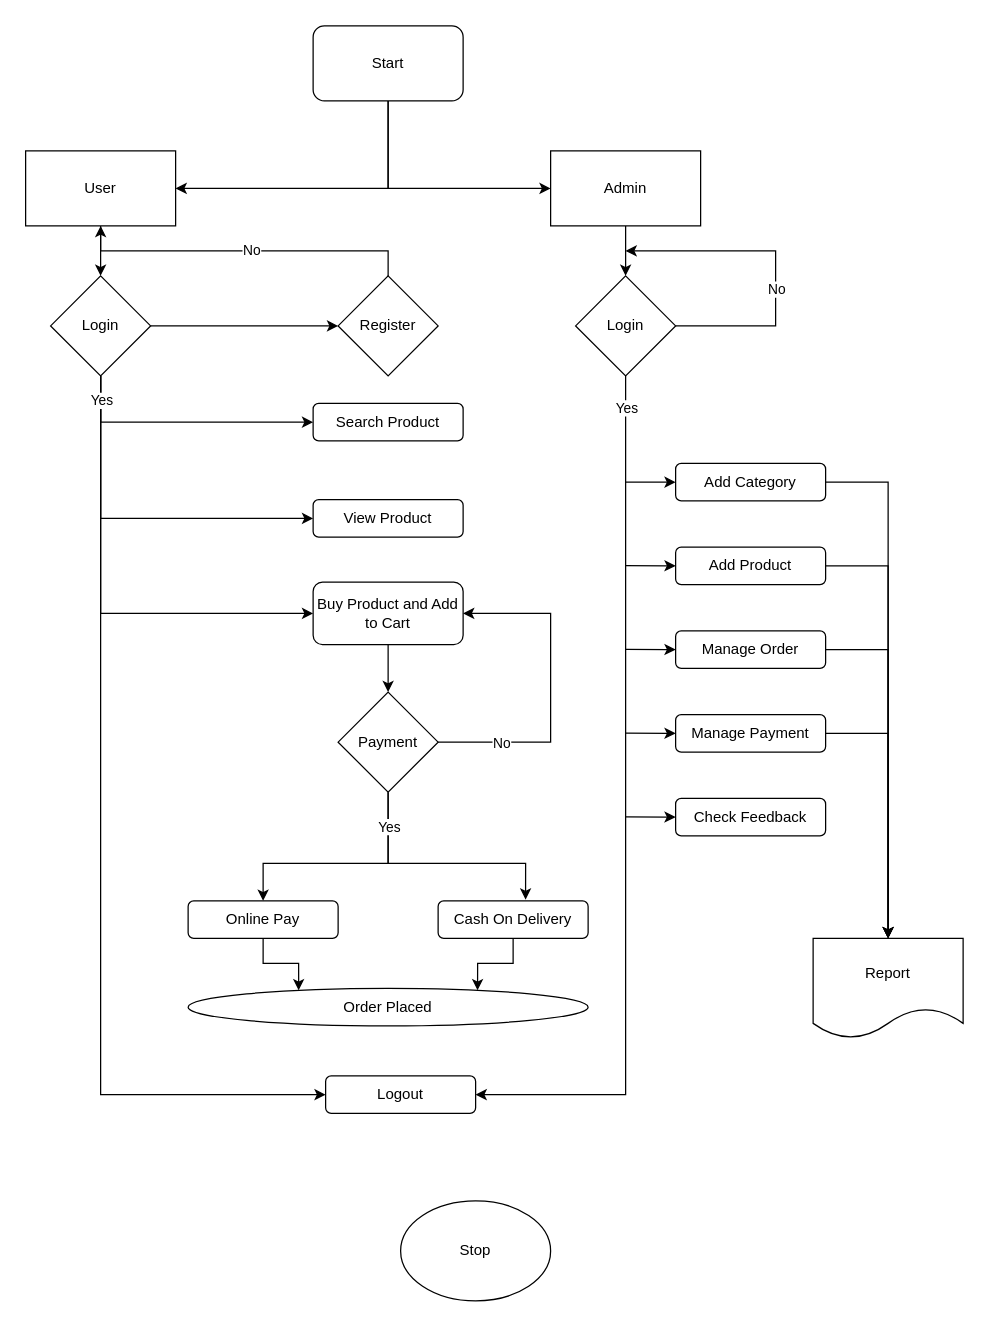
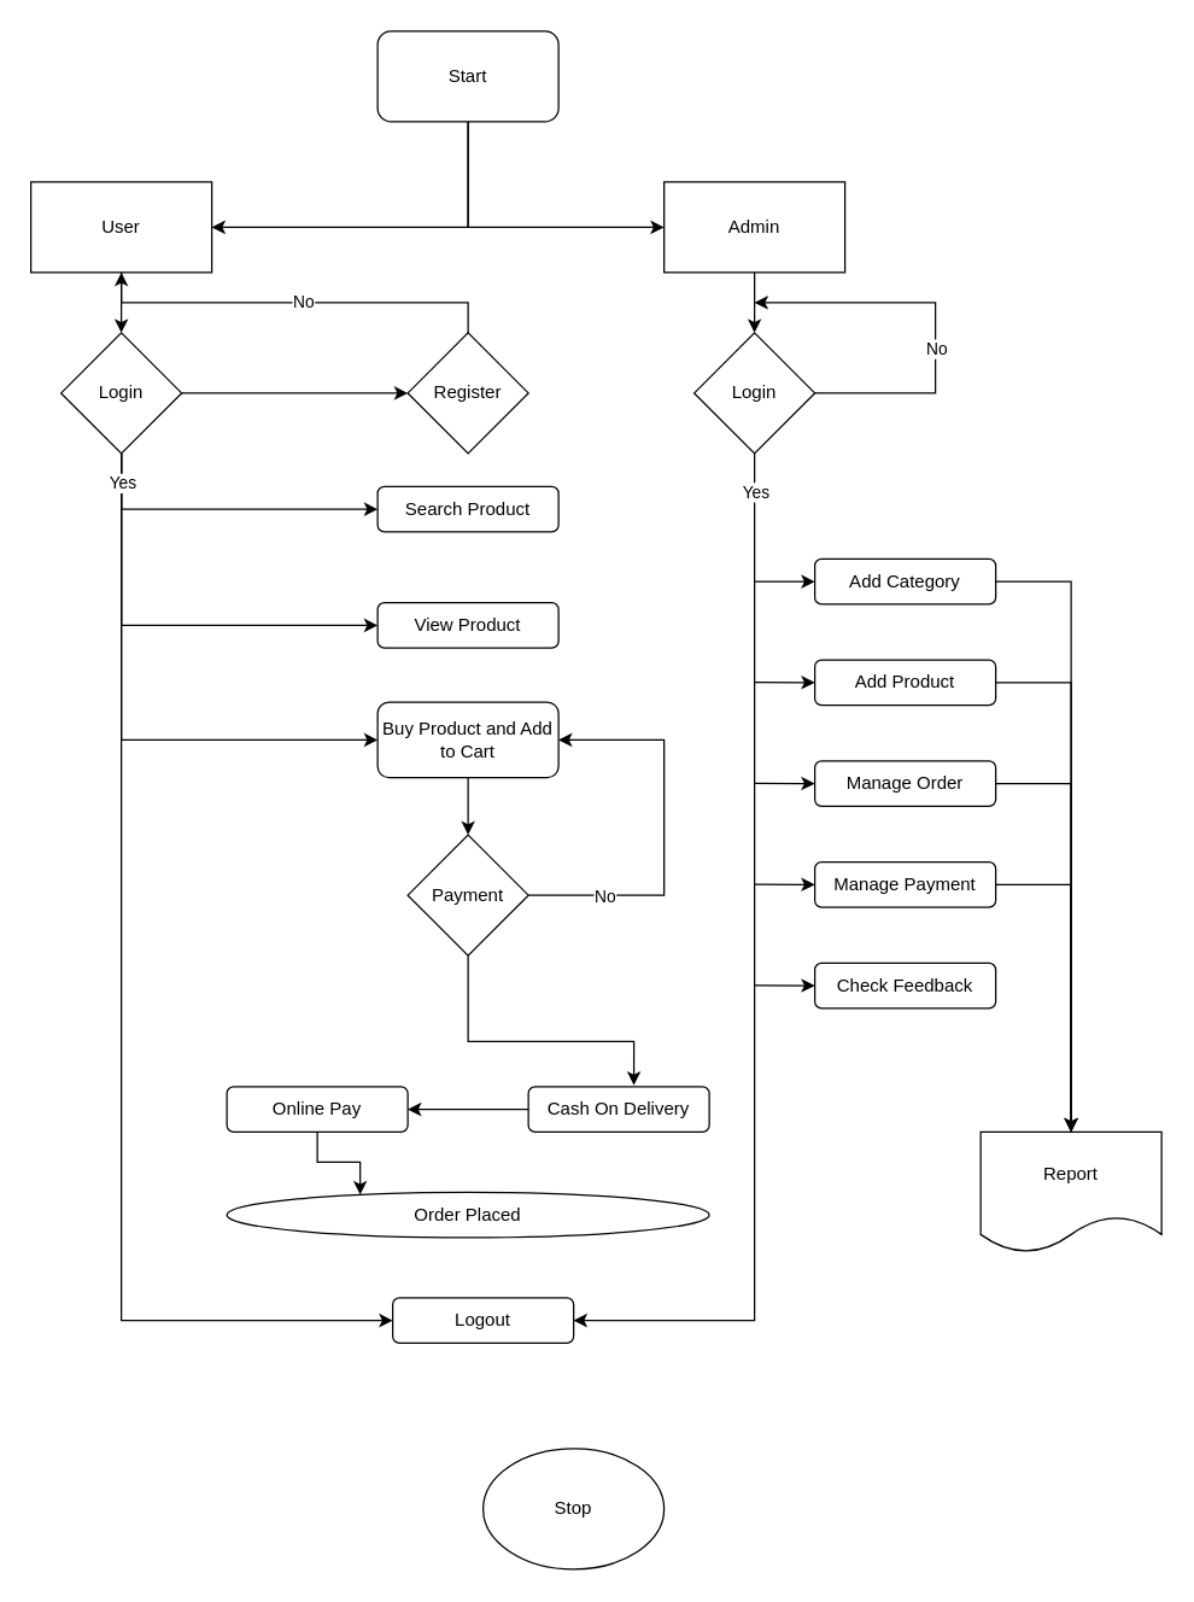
  <mxCell id="0" />
  <mxCell id="1" parent="0" />
  <mxCell id="2" style="edgeStyle=orthogonalEdgeStyle;rounded=0;orthogonalLoop=1;jettySize=auto;html=1;entryX=0;entryY=0.5;entryDx=0;entryDy=0;exitX=0.5;exitY=1;exitDx=0;exitDy=0;" edge="1" parent="1" source="4" target="8"><mxGeometry relative="1" as="geometry" /></mxCell>
  <mxCell id="3" style="edgeStyle=orthogonalEdgeStyle;rounded=0;orthogonalLoop=1;jettySize=auto;html=1;entryX=1;entryY=0.5;entryDx=0;entryDy=0;exitX=0.5;exitY=1;exitDx=0;exitDy=0;" edge="1" parent="1" source="4" target="6"><mxGeometry relative="1" as="geometry" /></mxCell>
  <mxCell id="4" value="Start" style="rounded=1;whiteSpace=wrap;html=1;" vertex="1" parent="1"><mxGeometry x="250" y="20" width="120" height="60" as="geometry" /></mxCell>
  <mxCell id="5" style="edgeStyle=orthogonalEdgeStyle;rounded=0;orthogonalLoop=1;jettySize=auto;html=1;entryX=0.5;entryY=0;entryDx=0;entryDy=0;" edge="1" parent="1" source="6" target="26"><mxGeometry relative="1" as="geometry" /></mxCell>
  <mxCell id="6" value="User" style="rounded=0;whiteSpace=wrap;html=1;" vertex="1" parent="1"><mxGeometry x="20" y="120" width="120" height="60" as="geometry" /></mxCell>
  <mxCell id="7" style="edgeStyle=orthogonalEdgeStyle;rounded=0;orthogonalLoop=1;jettySize=auto;html=1;entryX=0.5;entryY=0;entryDx=0;entryDy=0;" edge="1" parent="1" source="8" target="11"><mxGeometry relative="1" as="geometry" /></mxCell>
  <mxCell id="8" value="Admin" style="rounded=0;whiteSpace=wrap;html=1;" vertex="1" parent="1"><mxGeometry x="440" y="120" width="120" height="60" as="geometry" /></mxCell>
  <mxCell id="9" style="edgeStyle=orthogonalEdgeStyle;rounded=0;orthogonalLoop=1;jettySize=auto;html=1;entryX=1;entryY=0.5;entryDx=0;entryDy=0;exitX=0.5;exitY=1;exitDx=0;exitDy=0;" edge="1" parent="1" source="11" target="47"><mxGeometry relative="1" as="geometry"><Array as="points"><mxPoint x="500" y="875" /></Array></mxGeometry></mxCell>
  <mxCell id="10" value="Yes" style="edgeLabel;html=1;align=center;verticalAlign=middle;resizable=0;points=[];" vertex="1" connectable="0" parent="9"><mxGeometry x="-0.928" relative="1" as="geometry"><mxPoint as="offset" /></mxGeometry></mxCell>
  <mxCell id="11" value="Login" style="rhombus;whiteSpace=wrap;html=1;" vertex="1" parent="1"><mxGeometry x="460" y="220" width="80" height="80" as="geometry" /></mxCell>
  <mxCell id="12" style="edgeStyle=orthogonalEdgeStyle;rounded=0;orthogonalLoop=1;jettySize=auto;html=1;entryX=0.5;entryY=0;entryDx=0;entryDy=0;startArrow=none;startFill=0;endArrow=classic;endFill=1;" edge="1" parent="1" source="13" target="14"><mxGeometry relative="1" as="geometry"><Array as="points"><mxPoint x="710" y="385" /></Array></mxGeometry></mxCell>
  <mxCell id="13" value="Add Category" style="rounded=1;whiteSpace=wrap;html=1;" vertex="1" parent="1"><mxGeometry x="540" y="370" width="120" height="30" as="geometry" /></mxCell>
  <mxCell id="14" value="Report" style="shape=document;whiteSpace=wrap;html=1;boundedLbl=1;" vertex="1" parent="1"><mxGeometry x="650" y="750" width="120" height="80" as="geometry" /></mxCell>
  <mxCell id="15" style="edgeStyle=orthogonalEdgeStyle;rounded=0;orthogonalLoop=1;jettySize=auto;html=1;entryX=0.5;entryY=0;entryDx=0;entryDy=0;startArrow=none;startFill=0;endArrow=classic;endFill=1;" edge="1" parent="1" source="16" target="14"><mxGeometry relative="1" as="geometry"><Array as="points"><mxPoint x="710" y="452" /></Array></mxGeometry></mxCell>
  <mxCell id="16" value="Add Product" style="rounded=1;whiteSpace=wrap;html=1;" vertex="1" parent="1"><mxGeometry x="540" y="437" width="120" height="30" as="geometry" /></mxCell>
  <mxCell id="17" style="edgeStyle=orthogonalEdgeStyle;rounded=0;orthogonalLoop=1;jettySize=auto;html=1;entryX=0.5;entryY=0;entryDx=0;entryDy=0;startArrow=none;startFill=0;endArrow=classic;endFill=1;" edge="1" parent="1" source="18" target="14"><mxGeometry relative="1" as="geometry"><Array as="points"><mxPoint x="710" y="519" /></Array></mxGeometry></mxCell>
  <mxCell id="18" value="Manage Order" style="rounded=1;whiteSpace=wrap;html=1;" vertex="1" parent="1"><mxGeometry x="540" y="504" width="120" height="30" as="geometry" /></mxCell>
  <mxCell id="19" style="edgeStyle=orthogonalEdgeStyle;rounded=0;orthogonalLoop=1;jettySize=auto;html=1;entryX=0.5;entryY=0;entryDx=0;entryDy=0;startArrow=none;startFill=0;endArrow=classic;endFill=1;" edge="1" parent="1" source="20" target="14"><mxGeometry relative="1" as="geometry"><Array as="points"><mxPoint x="710" y="586" /></Array></mxGeometry></mxCell>
  <mxCell id="20" value="Manage Payment" style="rounded=1;whiteSpace=wrap;html=1;" vertex="1" parent="1"><mxGeometry x="540" y="571" width="120" height="30" as="geometry" /></mxCell>
  <mxCell id="21" value="Check Feedback" style="rounded=1;whiteSpace=wrap;html=1;" vertex="1" parent="1"><mxGeometry x="540" y="638" width="120" height="30" as="geometry" /></mxCell>
  <mxCell id="22" style="edgeStyle=orthogonalEdgeStyle;rounded=0;orthogonalLoop=1;jettySize=auto;html=1;entryX=0;entryY=0.5;entryDx=0;entryDy=0;" edge="1" parent="1" source="26" target="29"><mxGeometry relative="1" as="geometry" /></mxCell>
  <mxCell id="23" style="edgeStyle=orthogonalEdgeStyle;rounded=0;orthogonalLoop=1;jettySize=auto;html=1;entryX=0;entryY=0.5;entryDx=0;entryDy=0;startArrow=none;startFill=0;endArrow=classic;endFill=1;exitX=0.5;exitY=1;exitDx=0;exitDy=0;" edge="1" parent="1" source="26" target="30"><mxGeometry relative="1" as="geometry"><Array as="points"><mxPoint x="80" y="337" /></Array></mxGeometry></mxCell>
  <mxCell id="24" style="edgeStyle=orthogonalEdgeStyle;rounded=0;orthogonalLoop=1;jettySize=auto;html=1;entryX=0;entryY=0.5;entryDx=0;entryDy=0;startArrow=none;startFill=0;endArrow=classic;endFill=1;exitX=0.5;exitY=1;exitDx=0;exitDy=0;" edge="1" parent="1" source="26" target="31"><mxGeometry relative="1" as="geometry" /></mxCell>
  <mxCell id="25" style="edgeStyle=orthogonalEdgeStyle;rounded=0;orthogonalLoop=1;jettySize=auto;html=1;entryX=0;entryY=0.5;entryDx=0;entryDy=0;startArrow=none;startFill=0;endArrow=classic;endFill=1;exitX=0.5;exitY=1;exitDx=0;exitDy=0;" edge="1" parent="1" source="26" target="33"><mxGeometry relative="1" as="geometry"><Array as="points"><mxPoint x="80" y="490" /></Array></mxGeometry></mxCell>
  <mxCell id="26" value="Login" style="rhombus;whiteSpace=wrap;html=1;" vertex="1" parent="1"><mxGeometry x="40" y="220" width="80" height="80" as="geometry" /></mxCell>
  <mxCell id="27" style="edgeStyle=orthogonalEdgeStyle;rounded=0;orthogonalLoop=1;jettySize=auto;html=1;entryX=0.5;entryY=1;entryDx=0;entryDy=0;" edge="1" parent="1" source="29" target="6"><mxGeometry relative="1" as="geometry"><Array as="points"><mxPoint x="310" y="200" /><mxPoint x="80" y="200" /></Array></mxGeometry></mxCell>
  <mxCell id="28" value="No" style="edgeLabel;html=1;align=center;verticalAlign=middle;resizable=0;points=[];" vertex="1" connectable="0" parent="27"><mxGeometry x="-0.204" y="-1" relative="1" as="geometry"><mxPoint x="-23" as="offset" /></mxGeometry></mxCell>
  <mxCell id="29" value="Register" style="rhombus;whiteSpace=wrap;html=1;" vertex="1" parent="1"><mxGeometry x="270" y="220" width="80" height="80" as="geometry" /></mxCell>
  <mxCell id="30" value="Search Product" style="rounded=1;whiteSpace=wrap;html=1;" vertex="1" parent="1"><mxGeometry x="250" y="322" width="120" height="30" as="geometry" /></mxCell>
  <mxCell id="31" value="View Product" style="rounded=1;whiteSpace=wrap;html=1;" vertex="1" parent="1"><mxGeometry x="250" y="399" width="120" height="30" as="geometry" /></mxCell>
  <mxCell id="32" style="edgeStyle=orthogonalEdgeStyle;rounded=0;orthogonalLoop=1;jettySize=auto;html=1;exitX=0.5;exitY=1;exitDx=0;exitDy=0;entryX=0.5;entryY=0;entryDx=0;entryDy=0;" edge="1" parent="1" source="33" target="39"><mxGeometry relative="1" as="geometry" /></mxCell>
  <mxCell id="33" value="Buy Product and Add to Cart" style="rounded=1;whiteSpace=wrap;html=1;" vertex="1" parent="1"><mxGeometry x="250" y="465" width="120" height="50" as="geometry" /></mxCell>
  <mxCell id="34" style="edgeStyle=orthogonalEdgeStyle;rounded=0;orthogonalLoop=1;jettySize=auto;html=1;entryX=1;entryY=0.5;entryDx=0;entryDy=0;exitX=1;exitY=0.5;exitDx=0;exitDy=0;" edge="1" parent="1" source="39" target="33"><mxGeometry relative="1" as="geometry"><Array as="points"><mxPoint x="440" y="593" /><mxPoint x="440" y="490" /></Array></mxGeometry></mxCell>
  <mxCell id="35" value="No" style="edgeLabel;html=1;align=center;verticalAlign=middle;resizable=0;points=[];" vertex="1" connectable="0" parent="34"><mxGeometry x="-0.553" relative="1" as="geometry"><mxPoint x="-9" as="offset" /></mxGeometry></mxCell>
  <mxCell id="36" style="edgeStyle=orthogonalEdgeStyle;rounded=0;orthogonalLoop=1;jettySize=auto;html=1;entryX=0.583;entryY=-0.033;entryDx=0;entryDy=0;entryPerimeter=0;" edge="1" parent="1" source="39" target="43"><mxGeometry relative="1" as="geometry"><Array as="points"><mxPoint x="310" y="690" /><mxPoint x="420" y="690" /></Array></mxGeometry></mxCell>
- <mxCell id="37" style="edgeStyle=orthogonalEdgeStyle;rounded=0;orthogonalLoop=1;jettySize=auto;html=1;entryX=0.5;entryY=0;entryDx=0;entryDy=0;" edge="1" parent="1" source="39" target="42"><mxGeometry relative="1" as="geometry"><Array as="points"><mxPoint x="310" y="690" /><mxPoint x="210" y="690" /></Array></mxGeometry></mxCell>
- <mxCell id="38" value="Yes" style="edgeLabel;html=1;align=center;verticalAlign=middle;resizable=0;points=[];" vertex="1" connectable="0" parent="37"><mxGeometry x="-0.807" relative="1" as="geometry"><mxPoint y="9" as="offset" /></mxGeometry></mxCell>
  <mxCell id="39" value="Payment" style="rhombus;whiteSpace=wrap;html=1;" vertex="1" parent="1"><mxGeometry x="270" y="553" width="80" height="80" as="geometry" /></mxCell>
  <mxCell id="40" value="Order Placed" style="ellipse;whiteSpace=wrap;html=1;" vertex="1" parent="1"><mxGeometry x="150" y="790" width="320" height="30" as="geometry" /></mxCell>
  <mxCell id="41" value="" style="group;flipV=0;flipH=0;" vertex="1" connectable="0" parent="1"><mxGeometry x="150" y="720" width="320" height="30" as="geometry" /></mxCell>
  <mxCell id="42" value="Online Pay" style="rounded=1;whiteSpace=wrap;html=1;" vertex="1" parent="41"><mxGeometry width="120" height="30" as="geometry" /></mxCell>
  <mxCell id="43" value="Cash On Delivery" style="rounded=1;whiteSpace=wrap;html=1;" vertex="1" parent="41"><mxGeometry x="200" width="120" height="30" as="geometry" /></mxCell>
  <mxCell id="44" value="Stop" style="ellipse;whiteSpace=wrap;html=1;" vertex="1" parent="1"><mxGeometry x="320" y="960" width="120" height="80" as="geometry" /></mxCell>
- <mxCell id="45" style="edgeStyle=orthogonalEdgeStyle;rounded=0;orthogonalLoop=1;jettySize=auto;html=1;entryX=0.75;entryY=0;entryDx=0;entryDy=0;" edge="1" parent="1" source="43" target="40"><mxGeometry relative="1" as="geometry" /></mxCell>
+ <mxCell id="45" style="edgeStyle=orthogonalEdgeStyle;rounded=0;orthogonalLoop=1;jettySize=auto;html=1;" edge="1" parent="1" source="43" target="42"><mxGeometry relative="1" as="geometry" /></mxCell>
  <mxCell id="46" style="edgeStyle=orthogonalEdgeStyle;rounded=0;orthogonalLoop=1;jettySize=auto;html=1;entryX=0.25;entryY=0;entryDx=0;entryDy=0;" edge="1" parent="1" source="42" target="40"><mxGeometry relative="1" as="geometry" /></mxCell>
  <mxCell id="47" value="Logout" style="rounded=1;whiteSpace=wrap;html=1;" vertex="1" parent="1"><mxGeometry x="260" y="860" width="120" height="30" as="geometry" /></mxCell>
  <mxCell id="48" value="" style="endArrow=classic;html=1;rounded=0;exitX=1;exitY=0.5;exitDx=0;exitDy=0;startArrow=none;startFill=0;endFill=1;" edge="1" parent="1" source="11"><mxGeometry width="50" height="50" relative="1" as="geometry"><mxPoint x="550" y="290" as="sourcePoint" /><mxPoint x="500" y="200" as="targetPoint" /><Array as="points"><mxPoint x="620" y="260" /><mxPoint x="620" y="200" /></Array></mxGeometry></mxCell>
  <mxCell id="49" value="No" style="edgeLabel;html=1;align=center;verticalAlign=middle;resizable=0;points=[];" vertex="1" connectable="0" parent="48"><mxGeometry x="-0.081" relative="1" as="geometry"><mxPoint y="9" as="offset" /></mxGeometry></mxCell>
  <mxCell id="50" value="" style="endArrow=classic;html=1;rounded=0;" edge="1" parent="1"><mxGeometry width="50" height="50" relative="1" as="geometry"><mxPoint x="500" y="385" as="sourcePoint" /><mxPoint x="540" y="385" as="targetPoint" /></mxGeometry></mxCell>
  <mxCell id="51" value="" style="endArrow=classic;html=1;rounded=0;" edge="1" parent="1"><mxGeometry width="50" height="50" relative="1" as="geometry"><mxPoint x="500" y="451.76" as="sourcePoint" /><mxPoint x="540" y="452" as="targetPoint" /></mxGeometry></mxCell>
  <mxCell id="52" value="" style="endArrow=classic;html=1;rounded=0;" edge="1" parent="1"><mxGeometry width="50" height="50" relative="1" as="geometry"><mxPoint x="500" y="518.76" as="sourcePoint" /><mxPoint x="540" y="519" as="targetPoint" /></mxGeometry></mxCell>
  <mxCell id="53" value="" style="endArrow=classic;html=1;rounded=0;" edge="1" parent="1"><mxGeometry width="50" height="50" relative="1" as="geometry"><mxPoint x="500" y="585.76" as="sourcePoint" /><mxPoint x="540" y="586" as="targetPoint" /></mxGeometry></mxCell>
  <mxCell id="54" value="" style="endArrow=classic;html=1;rounded=0;" edge="1" parent="1"><mxGeometry width="50" height="50" relative="1" as="geometry"><mxPoint x="500" y="652.76" as="sourcePoint" /><mxPoint x="540" y="653" as="targetPoint" /></mxGeometry></mxCell>
  <mxCell id="55" style="edgeStyle=orthogonalEdgeStyle;rounded=0;orthogonalLoop=1;jettySize=auto;html=1;entryX=0;entryY=0.5;entryDx=0;entryDy=0;exitX=0.5;exitY=1;exitDx=0;exitDy=0;" edge="1" parent="1" source="26" target="47"><mxGeometry relative="1" as="geometry"><Array as="points"><mxPoint x="80" y="875" /></Array></mxGeometry></mxCell>
  <mxCell id="56" value="Yes" style="edgeLabel;html=1;align=center;verticalAlign=middle;resizable=0;points=[];" vertex="1" connectable="0" parent="55"><mxGeometry x="-0.949" relative="1" as="geometry"><mxPoint as="offset" /></mxGeometry></mxCell>
